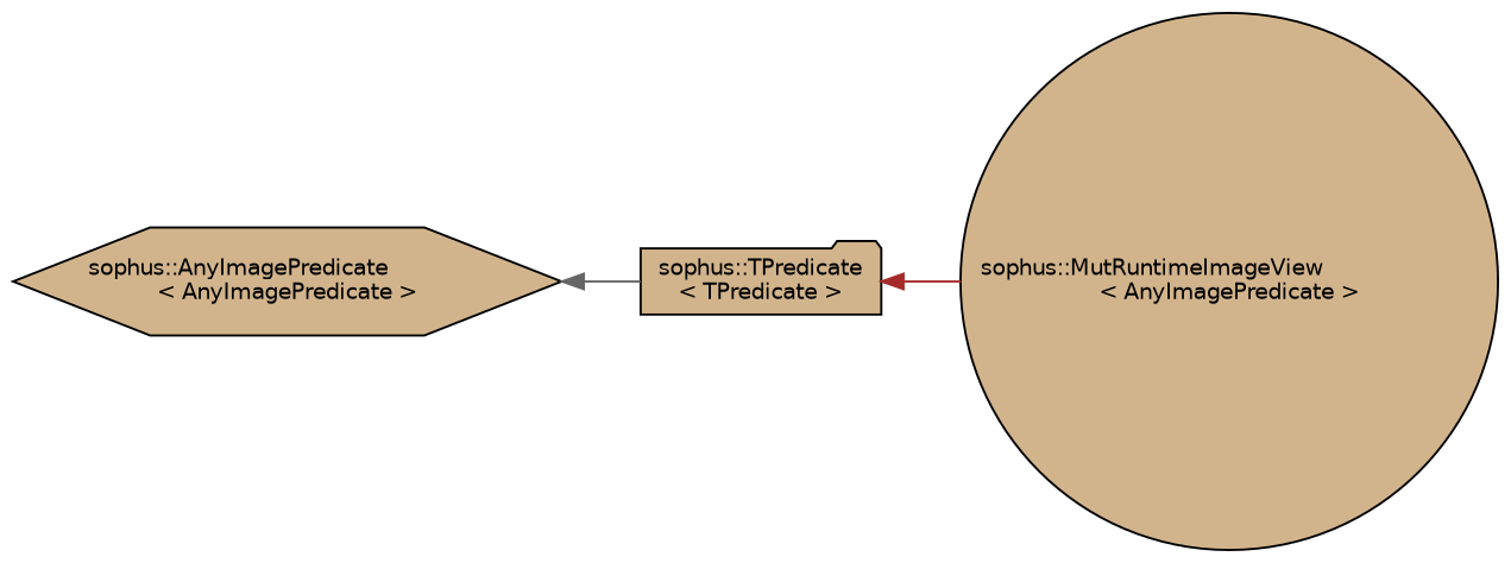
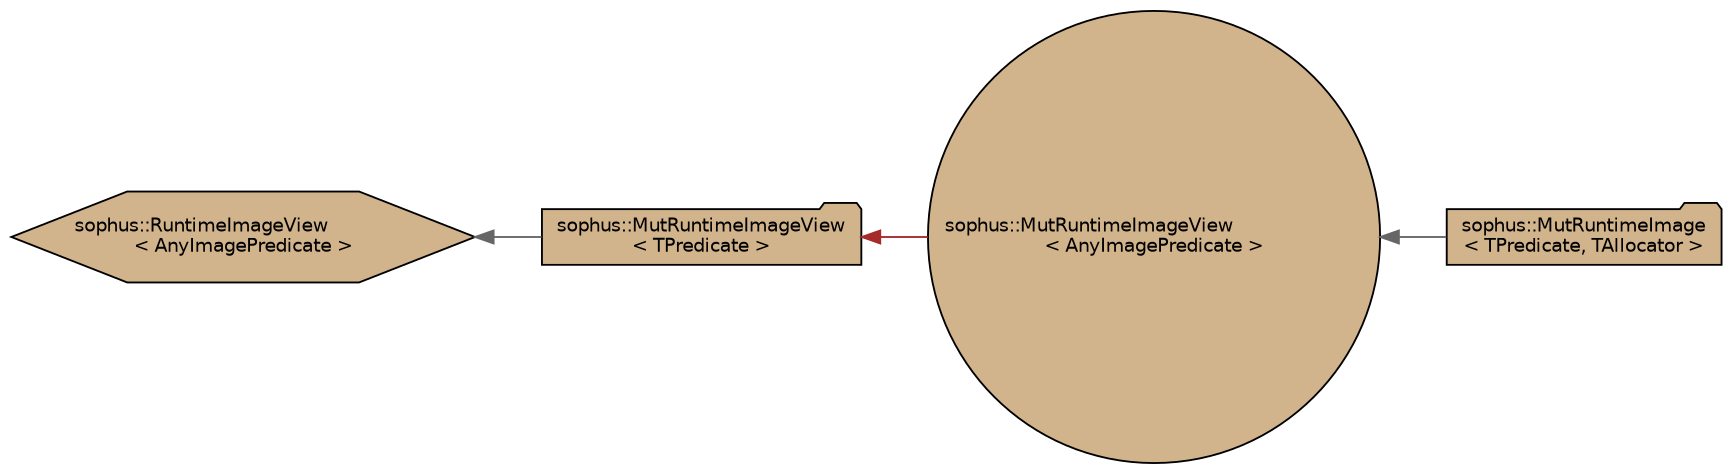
  digraph {
    fontname="DejaVu Sans"
    rankdir=LR
    node [color=black fillcolor=tan fontname="DejaVu Sans" fontsize=10 shape=folder style=filled]
    edge [color=gray40 dir=back fontname="DejaVu Sans" fontsize=10 labelfontname=Helvetica labelfontsize=10 style=solid]
-   n1 [height=0.2 label="sophus::AnyImagePredicate\l\< AnyImagePredicate \>" shape=hexagon width=0.4]
-   n2 [height=0.2 label="sophus::TPredicate\l\< TPredicate \>" width=0.4]
+   n1 [height=0.2 label="sophus::RuntimeImageView\l\< AnyImagePredicate \>" shape=hexagon width=0.4]
+   n2 [height=0.2 label="sophus::MutRuntimeImageView\l\< TPredicate \>" width=0.4]
    n3 [height=0.2 label="sophus::MutRuntimeImageView\l\< AnyImagePredicate \>" shape=circle width=0.4]
+   n4 [height=0.2 label="sophus::MutRuntimeImage\l\< TPredicate, TAllocator \>" width=0.4]
    n1 -> n2
    n2 -> n3 [color=brown]
+   n3 -> n4
  }
